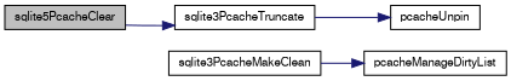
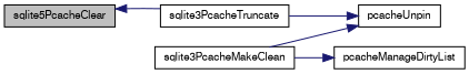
  digraph {
    rankdir=LR
    node [color=black fillcolor=white fontname=FreeSans fontsize=10 shape=record style=filled]
    edge [color=midnightblue fontname=FreeSans fontsize=10 labelfontname=FreeSans labelfontsize=10 style=solid]
    n1 [fillcolor=grey75 fontcolor=black height=0.2 label=sqlite5PcacheClear width=0.4]
    n2 [height=0.2 label=sqlite3PcacheTruncate width=0.4]
    n3 [height=0.2 label=pcacheUnpin width=0.4]
    n4 [height=0.2 label=sqlite3PcacheMakeClean width=0.4]
    n5 [height=0.2 label=pcacheManageDirtyList width=0.4]
-   n1 -> n2
+   n2 -> n1
    n2 -> n3
+   n4 -> n3
    n4 -> n5
  }
